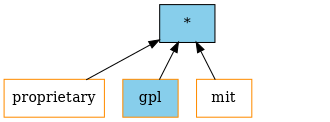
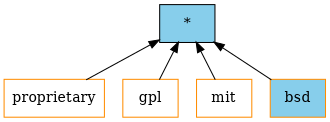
  digraph {
    rankdir=BT
    node [color=darkorange fillcolor=skyblue shape=record style=filled]
    n1 [fillcolor=white label="{proprietary}"]
    n2 [color=black label="{*}"]
-   n3 [label="{gpl}"]
+   n3 [fillcolor=white label="{gpl}"]
    n4 [fillcolor=white label="{mit}"]
+   n5 [label="{bsd}"]
    subgraph sub_1 {
      n1
      n2
      n3
      n4
+     n5
    }
    n1 -> n2
    n3 -> n2
    n4 -> n2
+   n5 -> n2
  }
